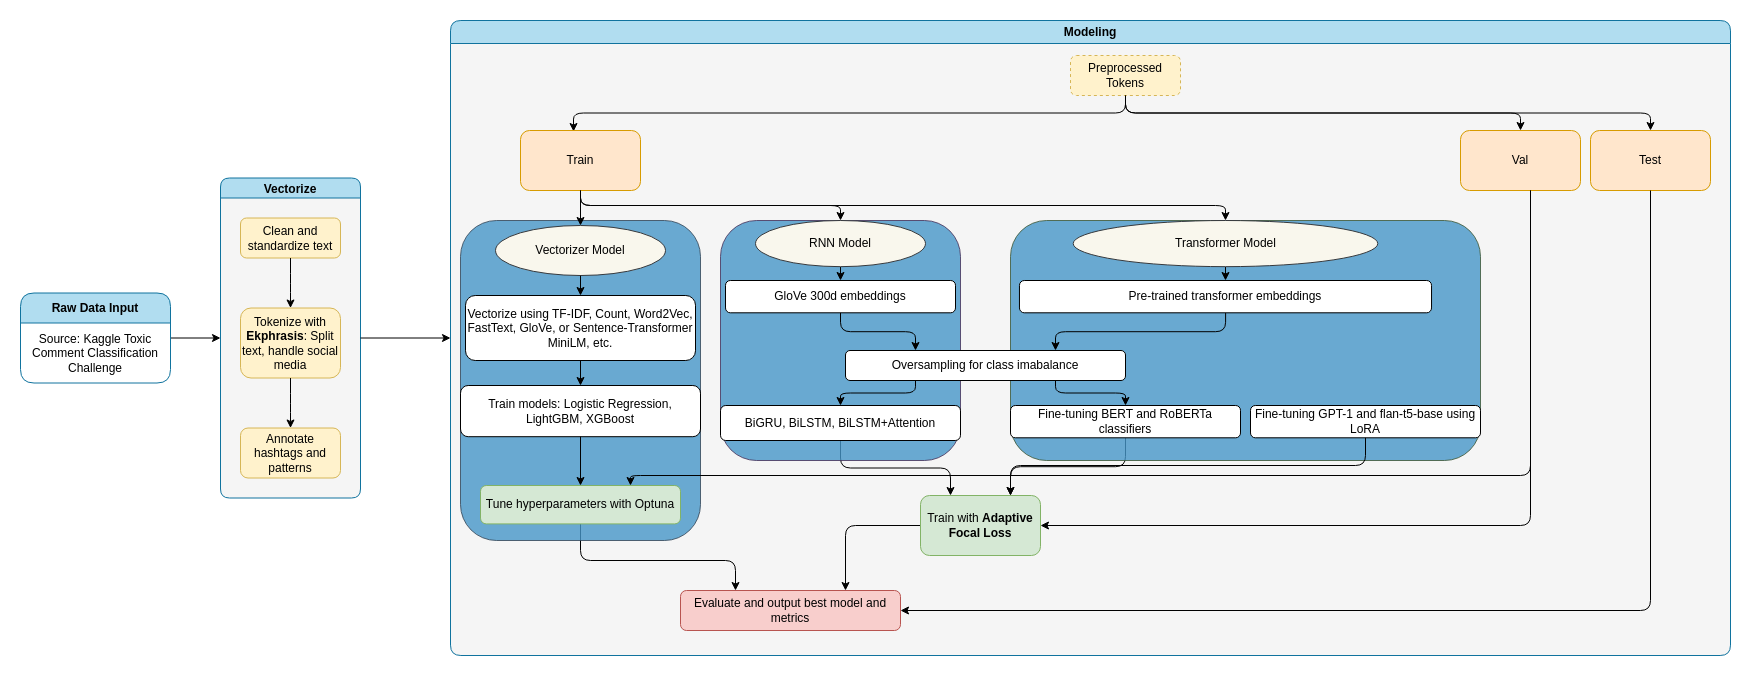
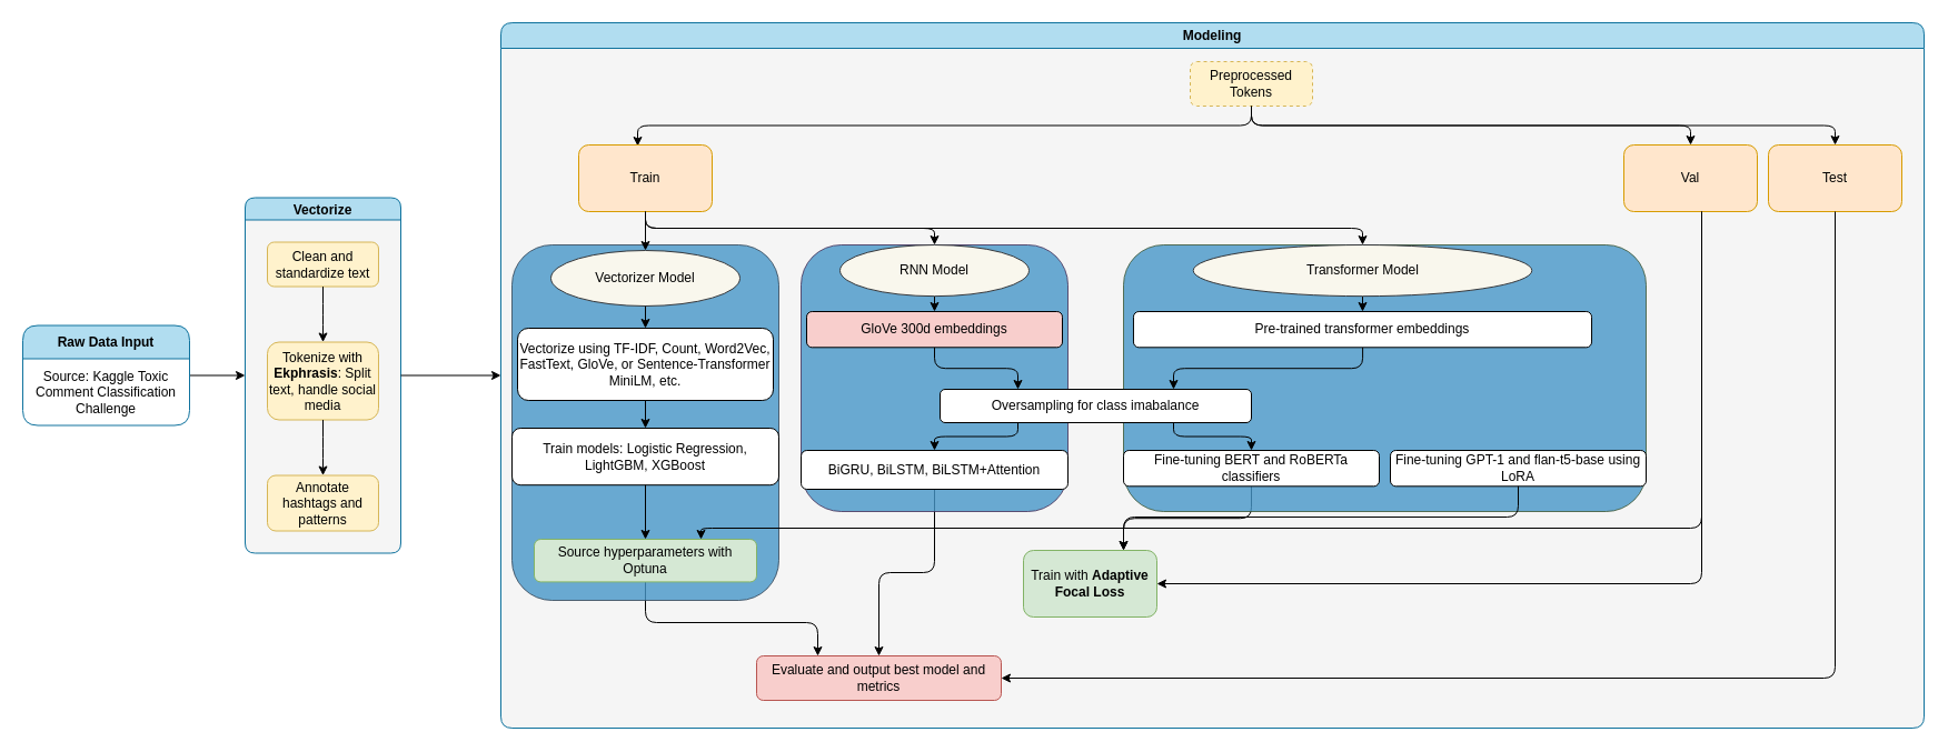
  <mxCell id="0" />
  <mxCell id="1" parent="0" />
  <mxCell id="2" value="" style="edgeStyle=none;html=1;rounded=1;" parent="1" source="3" target="5" edge="1"><mxGeometry relative="1" as="geometry"><mxPoint x="260" y="365" as="targetPoint" /></mxGeometry></mxCell>
  <mxCell id="3" value="&lt;b&gt;Raw Data Input&lt;/b&gt;" style="swimlane;fontStyle=0;childLayout=stackLayout;horizontal=1;startSize=30;horizontalStack=0;resizeParent=1;resizeParentMax=0;resizeLast=0;collapsible=1;marginBottom=0;whiteSpace=wrap;html=1;fillColor=#b1ddf0;strokeColor=#10739e;rounded=1;" parent="1" vertex="1"><mxGeometry x="20" y="292.5" width="150" height="90" as="geometry" /></mxCell>
  <mxCell id="4" value="Source: Kaggle Toxic Comment Classification Challenge" style="text;strokeColor=none;fillColor=none;align=center;verticalAlign=middle;spacingLeft=4;spacingRight=4;overflow=hidden;points=[[0,0.5],[1,0.5]];portConstraint=eastwest;rotatable=0;whiteSpace=wrap;html=1;fontSize=12;spacingTop=2;spacingBottom=2;rounded=1;" parent="3" vertex="1"><mxGeometry y="30" width="150" height="60" as="geometry" /></mxCell>
  <mxCell id="5" value="Vectorize" style="swimlane;startSize=20;horizontal=1;childLayout=treeLayout;horizontalTree=0;sortEdges=1;resizable=1;containerType=tree;fontSize=12;rounded=1;shadow=0;autosize=0;resizeHeight=1;fillColor=#b1ddf0;strokeColor=#10739e;swimlaneFillColor=#F5F5F5;" parent="1" vertex="1"><mxGeometry x="220" y="177.5" width="140" height="320" as="geometry" /></mxCell>
  <mxCell id="6" value="Clean and standardize text" style="whiteSpace=wrap;html=1;imageWidth=2;imageHeight=20;rounded=1;fillColor=#fff2cc;strokeColor=#d6b656;" parent="5" vertex="1"><mxGeometry x="20" y="40" width="100" height="40" as="geometry" /></mxCell>
  <mxCell id="7" value="Tokenize with &lt;b&gt;Ekphrasis&lt;/b&gt;: Split text, handle social media" style="whiteSpace=wrap;html=1;rounded=1;fillColor=#fff2cc;strokeColor=#d6b656;" parent="5" vertex="1"><mxGeometry x="20" y="130" width="100" height="70" as="geometry" /></mxCell>
  <mxCell id="8" value="" style="edgeStyle=elbowEdgeStyle;elbow=vertical;html=1;rounded=1;curved=0;sourcePerimeterSpacing=0;targetPerimeterSpacing=0;startSize=6;endSize=6;" parent="5" source="6" target="7" edge="1"><mxGeometry relative="1" as="geometry" /></mxCell>
  <mxCell id="9" value="" style="edgeStyle=elbowEdgeStyle;elbow=vertical;html=1;rounded=1;curved=0;sourcePerimeterSpacing=0;targetPerimeterSpacing=0;startSize=6;endSize=6;" parent="5" source="7" target="10" edge="1"><mxGeometry relative="1" as="geometry"><mxPoint x="470" y="305" as="sourcePoint" /></mxGeometry></mxCell>
  <mxCell id="10" value="Annotate hashtags and patterns" style="whiteSpace=wrap;html=1;rounded=1;fillColor=#fff2cc;strokeColor=#d6b656;" parent="5" vertex="1"><mxGeometry x="20" y="250" width="100" height="50" as="geometry" /></mxCell>
  <mxCell id="11" value="Modeling" style="swimlane;whiteSpace=wrap;html=1;fontStyle=1;fillStyle=auto;fillColor=#B1DDF0;strokeColor=#10739e;rounded=1;labelBackgroundColor=none;swimlaneFillColor=#F5F5F5;startSize=23;" parent="1" vertex="1"><mxGeometry x="450" y="20" width="1280" height="635" as="geometry" /></mxCell>
  <mxCell id="12" value="" style="edgeStyle=orthogonalEdgeStyle;html=1;exitX=0.5;exitY=1;exitDx=0;exitDy=0;entryX=0.442;entryY=0.017;entryDx=0;entryDy=0;entryPerimeter=0;rounded=1;" parent="11" source="13" target="15" edge="1"><mxGeometry relative="1" as="geometry" /></mxCell>
  <mxCell id="13" value="Preprocessed Tokens" style="rounded=1;whiteSpace=wrap;html=1;fillColor=#fff2cc;strokeColor=#d6b656;dashed=1;" parent="11" vertex="1"><mxGeometry x="620" y="35" width="110" height="40" as="geometry" /></mxCell>
  <mxCell id="14" style="edgeStyle=orthogonalEdgeStyle;html=1;entryX=0.5;entryY=0;entryDx=0;entryDy=0;exitX=0.5;exitY=1;exitDx=0;exitDy=0;rounded=1;" parent="11" source="15" target="46" edge="1"><mxGeometry relative="1" as="geometry" /></mxCell>
  <mxCell id="15" value="Train" style="whiteSpace=wrap;html=1;rounded=1;fillColor=#ffe6cc;strokeColor=#d79b00;" parent="11" vertex="1"><mxGeometry x="70" y="110" width="120" height="60" as="geometry" /></mxCell>
  <mxCell id="16" value="Evaluate and output best model and metrics" style="whiteSpace=wrap;html=1;rounded=1;fillColor=#f8cecc;strokeColor=#b85450;" parent="11" vertex="1"><mxGeometry x="230" y="570" width="220" height="40" as="geometry" /></mxCell>
  <mxCell id="17" value="" style="edgeStyle=orthogonalEdgeStyle;html=1;entryX=0.25;entryY=0;entryDx=0;entryDy=0;rounded=1;" parent="11" source="32" target="16" edge="1"><mxGeometry relative="1" as="geometry"><mxPoint x="266.296" y="550" as="targetPoint" /><Array as="points"><mxPoint x="130" y="540" /><mxPoint x="285" y="540" /></Array></mxGeometry></mxCell>
  <mxCell id="18" style="edgeStyle=orthogonalEdgeStyle;html=1;entryX=0.5;entryY=0;entryDx=0;entryDy=0;exitX=0.5;exitY=1;exitDx=0;exitDy=0;rounded=1;" parent="11" source="15" target="38" edge="1"><mxGeometry relative="1" as="geometry" /></mxCell>
  <mxCell id="19" style="edgeStyle=orthogonalEdgeStyle;html=1;entryX=0.75;entryY=0;entryDx=0;entryDy=0;rounded=1;" parent="11" source="45" target="22" edge="1"><mxGeometry relative="1" as="geometry" /></mxCell>
- <mxCell id="20" value="" style="edgeStyle=orthogonalEdgeStyle;html=1;entryX=0.25;entryY=0;entryDx=0;entryDy=0;rounded=1;" parent="11" source="39" target="22" edge="1"><mxGeometry relative="1" as="geometry" /></mxCell>
- <mxCell id="21" style="edgeStyle=orthogonalEdgeStyle;html=1;entryX=0.75;entryY=0;entryDx=0;entryDy=0;rounded=1;" parent="11" source="22" target="16" edge="1"><mxGeometry relative="1" as="geometry" /></mxCell>
+ <mxCell id="20" value="" style="edgeStyle=orthogonalEdgeStyle;html=1;rounded=1;" parent="11" source="39" target="16" edge="1"><mxGeometry relative="1" as="geometry" /></mxCell>
  <mxCell id="22" value="&lt;span style=&quot;color: rgb(0, 0, 0);&quot;&gt;Train with&amp;nbsp;&lt;/span&gt;&lt;b&gt;Adaptive Focal Loss&lt;/b&gt;" style="whiteSpace=wrap;html=1;rounded=1;fillColor=#d5e8d4;strokeColor=#82b366;" parent="11" vertex="1"><mxGeometry x="470" y="475" width="120" height="60" as="geometry" /></mxCell>
  <mxCell id="23" value="" style="group;fillColor=#4696C8;fontColor=#ffffff;strokeColor=#314354;opacity=80;rounded=1;" parent="11" vertex="1" connectable="0"><mxGeometry x="10" y="200" width="240" height="320" as="geometry" /></mxCell>
  <mxCell id="24" value="" style="edgeStyle=orthogonalEdgeStyle;html=1;rounded=1;" parent="23" source="15" target="27" edge="1"><mxGeometry relative="1" as="geometry" /></mxCell>
  <mxCell id="25" value="Train models: Logistic Regression, LightGBM, XGBoost" style="whiteSpace=wrap;html=1;rounded=1;" parent="23" vertex="1"><mxGeometry y="165" width="240" height="51.2" as="geometry" /></mxCell>
  <mxCell id="26" value="" style="group;perimeterSpacing=0;rounded=1;" parent="23" vertex="1" connectable="0"><mxGeometry x="5" y="5" width="230" height="320" as="geometry" /></mxCell>
  <mxCell id="27" value="Vectorizer Model" style="ellipse;whiteSpace=wrap;html=1;rounded=1;fillColor=#f9f7ed;strokeColor=#36393d;" parent="26" vertex="1"><mxGeometry x="30" width="170" height="50" as="geometry" /></mxCell>
  <mxCell id="28" value="" style="edgeStyle=none;html=1;rounded=1;" parent="23" source="30" target="25" edge="1"><mxGeometry relative="1" as="geometry" /></mxCell>
  <mxCell id="29" value="" style="edgeStyle=none;html=1;rounded=1;" parent="23" source="25" target="32" edge="1"><mxGeometry relative="1" as="geometry" /></mxCell>
  <mxCell id="30" value="Vectorize using TF-IDF, Count, Word2Vec, FastText, GloVe, or Sentence-Transformer MiniLM, etc." style="whiteSpace=wrap;html=1;rounded=1;" parent="23" vertex="1"><mxGeometry x="5" y="75" width="230" height="65" as="geometry" /></mxCell>
  <mxCell id="31" value="" style="edgeStyle=none;html=1;exitX=0.5;exitY=1;exitDx=0;exitDy=0;rounded=1;" parent="23" source="27" target="30" edge="1"><mxGeometry relative="1" as="geometry"><mxPoint x="111.5" y="76.8" as="sourcePoint" /></mxGeometry></mxCell>
- <mxCell id="32" value="Tune hyperparameters with Optuna" style="whiteSpace=wrap;html=1;rounded=1;fillColor=#d5e8d4;strokeColor=#82b366;" parent="23" vertex="1"><mxGeometry x="20" y="265" width="200" height="38.4" as="geometry" /></mxCell>
+ <mxCell id="32" value="Source hyperparameters with Optuna" style="whiteSpace=wrap;html=1;rounded=1;fillColor=#d5e8d4;strokeColor=#82b366;" parent="23" vertex="1"><mxGeometry x="20" y="265" width="200" height="38.4" as="geometry" /></mxCell>
  <mxCell id="33" value="" style="group;fillColor=#4696C8;fontColor=#ffffff;strokeColor=#432D57;opacity=80;rounded=1;" parent="11" vertex="1" connectable="0"><mxGeometry x="270" y="200" width="240" height="240" as="geometry" /></mxCell>
  <mxCell id="34" value="" style="edgeStyle=none;html=1;exitX=0.5;exitY=1;exitDx=0;exitDy=0;rounded=1;" parent="33" source="38" target="36" edge="1"><mxGeometry relative="1" as="geometry"><mxPoint x="111.5" y="55.385" as="sourcePoint" /></mxGeometry></mxCell>
  <mxCell id="35" value="" style="edgeStyle=orthogonalEdgeStyle;html=1;entryX=0.25;entryY=0;entryDx=0;entryDy=0;rounded=1;" parent="33" source="36" target="48" edge="1"><mxGeometry relative="1" as="geometry" /></mxCell>
- <mxCell id="36" value="GloVe 300d embeddings" style="whiteSpace=wrap;html=1;rounded=1;" parent="33" vertex="1"><mxGeometry x="5" y="60" width="230" height="32.308" as="geometry" /></mxCell>
+ <mxCell id="36" value="GloVe 300d embeddings" style="whiteSpace=wrap;html=1;rounded=1;fillColor=#f8cecc;" parent="33" vertex="1"><mxGeometry x="5" y="60" width="230" height="32.308" as="geometry" /></mxCell>
  <mxCell id="37" value="" style="edgeStyle=orthogonalEdgeStyle;html=1;exitX=0.25;exitY=1;exitDx=0;exitDy=0;rounded=1;" parent="33" source="48" target="39" edge="1"><mxGeometry relative="1" as="geometry" /></mxCell>
  <mxCell id="38" value="RNN Model" style="ellipse;whiteSpace=wrap;html=1;rounded=1;fillColor=#f9f7ed;strokeColor=#36393d;" parent="33" vertex="1"><mxGeometry x="35" width="170" height="46.154" as="geometry" /></mxCell>
  <mxCell id="39" value="&lt;span style=&quot;color: rgb(0, 0, 0);&quot;&gt;BiGRU, BiLSTM, BiLSTM+Attention&lt;/span&gt;" style="whiteSpace=wrap;html=1;rounded=1;" parent="33" vertex="1"><mxGeometry y="185" width="240" height="35" as="geometry" /></mxCell>
  <mxCell id="40" value="" style="group;fillColor=#4696C8;fontColor=#ffffff;strokeColor=#3A5431;opacity=80;rounded=1;" parent="11" vertex="1" connectable="0"><mxGeometry x="560" y="200" width="470" height="240" as="geometry" /></mxCell>
  <mxCell id="41" value="" style="edgeStyle=none;html=1;exitX=0.5;exitY=1;exitDx=0;exitDy=0;rounded=1;" parent="40" source="46" target="43" edge="1"><mxGeometry relative="1" as="geometry"><mxPoint x="208.729" y="55.385" as="sourcePoint" /></mxGeometry></mxCell>
  <mxCell id="42" value="" style="edgeStyle=orthogonalEdgeStyle;html=1;entryX=0.75;entryY=0;entryDx=0;entryDy=0;rounded=1;" parent="40" source="43" target="48" edge="1"><mxGeometry relative="1" as="geometry"><mxPoint x="223.958" y="138.462" as="targetPoint" /></mxGeometry></mxCell>
  <mxCell id="43" value="Pre-trained transformer embeddings" style="whiteSpace=wrap;html=1;rounded=1;" parent="40" vertex="1"><mxGeometry x="8.955" y="60" width="412.083" height="32.308" as="geometry" /></mxCell>
  <mxCell id="44" value="" style="edgeStyle=orthogonalEdgeStyle;html=1;exitX=0.75;exitY=1;exitDx=0;exitDy=0;rounded=1;" parent="40" source="48" target="45" edge="1"><mxGeometry relative="1" as="geometry"><mxPoint x="223.958" y="175.385" as="sourcePoint" /></mxGeometry></mxCell>
  <mxCell id="45" value="&lt;span style=&quot;color: rgb(0, 0, 0);&quot;&gt;Fine-tuning BERT and RoBERTa classifiers&lt;/span&gt;" style="whiteSpace=wrap;html=1;rounded=1;" parent="40" vertex="1"><mxGeometry y="185" width="230" height="32.31" as="geometry" /></mxCell>
  <mxCell id="46" value="Transformer Model" style="ellipse;whiteSpace=wrap;html=1;rounded=1;fillColor=#f9f7ed;strokeColor=#36393d;" parent="40" vertex="1"><mxGeometry x="62.705" width="304.583" height="46.154" as="geometry" /></mxCell>
  <mxCell id="47" value="&lt;span style=&quot;color: rgb(0, 0, 0);&quot;&gt;Fine-tuning GPT-1 and flan-t5-base using LoRA&lt;/span&gt;" style="whiteSpace=wrap;html=1;rounded=1;" vertex="1" parent="40"><mxGeometry x="240" y="185" width="230" height="32.31" as="geometry" /></mxCell>
  <mxCell id="48" value="Oversampling for class imabalance" style="whiteSpace=wrap;html=1;rounded=1;" parent="11" vertex="1"><mxGeometry x="395" y="330" width="280" height="30" as="geometry" /></mxCell>
  <mxCell id="49" style="edgeStyle=orthogonalEdgeStyle;html=1;entryX=0.75;entryY=0;entryDx=0;entryDy=0;rounded=1;" edge="1" parent="11" source="47" target="22"><mxGeometry relative="1" as="geometry"><Array as="points"><mxPoint x="915" y="445" /><mxPoint x="560" y="445" /></Array></mxGeometry></mxCell>
  <mxCell id="50" value="Test" style="whiteSpace=wrap;html=1;rounded=1;fillColor=#ffe6cc;strokeColor=#d79b00;" parent="11" vertex="1"><mxGeometry x="1140" y="110" width="120" height="60" as="geometry" /></mxCell>
  <mxCell id="51" style="edgeStyle=orthogonalEdgeStyle;html=1;entryX=0.5;entryY=0;entryDx=0;entryDy=0;exitX=0.5;exitY=1;exitDx=0;exitDy=0;rounded=1;" parent="11" source="13" target="50" edge="1"><mxGeometry relative="1" as="geometry" /></mxCell>
  <mxCell id="52" style="edgeStyle=orthogonalEdgeStyle;html=1;entryX=1;entryY=0.5;entryDx=0;entryDy=0;rounded=1;" parent="11" source="50" target="16" edge="1"><mxGeometry relative="1" as="geometry"><Array as="points"><mxPoint x="1200" y="590" /></Array></mxGeometry></mxCell>
  <mxCell id="53" style="edgeStyle=none;html=1;entryX=0;entryY=0.5;entryDx=0;entryDy=0;exitX=1;exitY=0.5;exitDx=0;exitDy=0;rounded=1;" parent="1" source="5" target="11" edge="1"><mxGeometry relative="1" as="geometry" /></mxCell>
  <mxCell id="54" value="Val" style="whiteSpace=wrap;html=1;rounded=1;fillColor=#ffe6cc;strokeColor=#d79b00;" parent="1" vertex="1"><mxGeometry x="1460" y="130" width="120" height="60" as="geometry" /></mxCell>
  <mxCell id="55" value="" style="edgeStyle=orthogonalEdgeStyle;html=1;exitX=0.5;exitY=1;exitDx=0;exitDy=0;rounded=1;" parent="1" source="13" target="54" edge="1"><mxGeometry relative="1" as="geometry" /></mxCell>
  <mxCell id="56" style="edgeStyle=orthogonalEdgeStyle;html=1;entryX=1;entryY=0.5;entryDx=0;entryDy=0;rounded=1;" parent="1" source="54" target="22" edge="1"><mxGeometry relative="1" as="geometry"><Array as="points"><mxPoint x="1530" y="525" /></Array></mxGeometry></mxCell>
  <mxCell id="57" style="edgeStyle=orthogonalEdgeStyle;html=1;entryX=0.75;entryY=0;entryDx=0;entryDy=0;rounded=1;" parent="1" source="54" target="32" edge="1"><mxGeometry relative="1" as="geometry"><Array as="points"><mxPoint x="1530" y="475" /><mxPoint x="630" y="475" /></Array></mxGeometry></mxCell>
